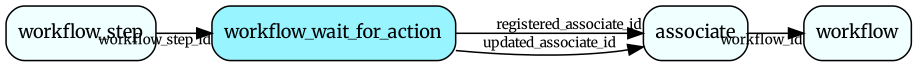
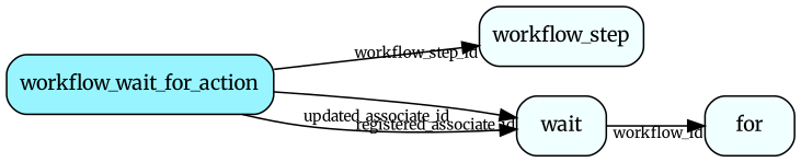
  digraph {
    fontname=Merriweather
    rankdir=LR
    node [fillcolor=azure1 fontname=Merriweather fontsize=12 shape=box style="rounded, filled"]
    edge [fontname=Merriweather fontsize=9]
    workflow_wait_for_action [fillcolor=cadetblue1]
    workflow_step
-   associate
-   workflow
-   workflow_step -> workflow_wait_for_action [headlabel=workflow_step_id]
+   associate [label=wait]
+   workflow [label=for]
+   workflow_wait_for_action -> workflow_step [headlabel=workflow_step_id]
    workflow_wait_for_action -> associate [headlabel=registered_associate_id]
    workflow_wait_for_action -> associate [label=updated_associate_id]
    associate -> workflow [headlabel=workflow_id]
  }
